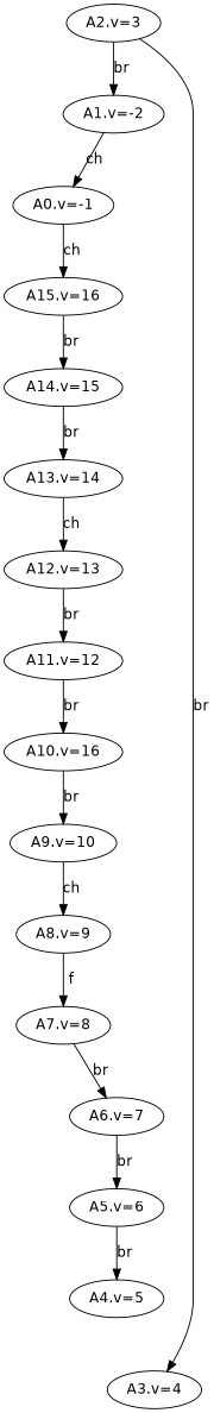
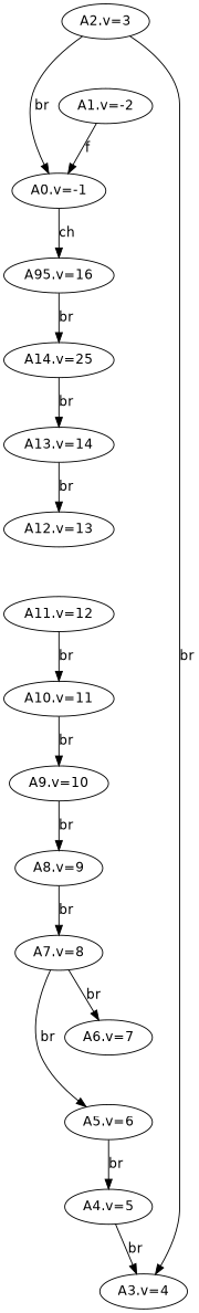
  digraph {
    fontname="DejaVu Sans"
    node [fontname="DejaVu Sans"]
    edge [fontname="DejaVu Sans"]
    n1 [label="A0.v=-1"]
-   n2 [label="A15.v=16"]
-   n3 [label="A14.v=15"]
+   n2 [label="A95.v=16"]
+   n3 [label="A14.v=25"]
    n4 [label="A1.v=-2"]
    n5 [label="A2.v=3"]
    n6 [label="A3.v=4"]
    n7 [label="A4.v=5"]
    n8 [label="A5.v=6"]
    n9 [label="A6.v=7"]
    n10 [label="A7.v=8"]
    n11 [label="A8.v=9"]
    n12 [label="A9.v=10"]
-   n13 [label="A10.v=16"]
+   n13 [label="A10.v=11"]
    n14 [label="A11.v=12"]
    n15 [label="A12.v=13"]
    n16 [label="A13.v=14"]
    n1 -> n2 [label=ch]
    n2 -> n3 [label=br]
    n3 -> n16 [label=br]
-   n4 -> n1 [label=ch]
-   n5 -> n4 [label=br]
+   n4 -> n1 [label=f]
+   n5 -> n1 [label=br]
    n5 -> n6 [label=br]
+   n7 -> n6 [label=br]
    n8 -> n7 [label=br]
-   n9 -> n8 [label=br]
+   n10 -> n8 [label=br]
    n10 -> n9 [label=br]
-   n11 -> n10 [label=f]
-   n12 -> n11 [label=ch]
+   n11 -> n10 [label=br]
+   n12 -> n11 [label=br]
    n13 -> n12 [label=br]
    n14 -> n13 [label=br]
-   n15 -> n14 [label=br]
-   n16 -> n15 [label=ch]
+   n16 -> n15 [label=br]
  }
